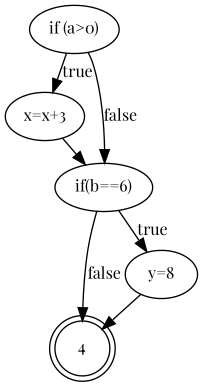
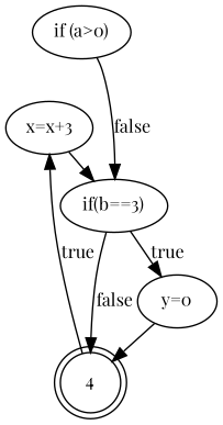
  digraph {
    fontname="Playfair Display"
    fontsize=12
    nodesep=0.1
    ranksep=0.05
    node [fontname="Playfair Display" fontsize=12]
    edge [fontname="Playfair Display" fontsize=12]
    n1 [label="if (a>0)"]
    n2 [label="x=x+3"]
-   n3 [label="if(b==6)"]
-   n4 [label="y=8"]
+   n3 [label="if(b==3)"]
+   n4 [label="y=0"]
    n5 [height=0.3 label=4 shape=doublecircle width=0.3]
-   n1 -> n2 [label=true]
+   n5 -> n2 [label=true]
    n1 -> n3 [label=false]
    n2 -> n3
    n3 -> n4 [label=true]
    n3 -> n5 [label=false]
    n4 -> n5
  }
